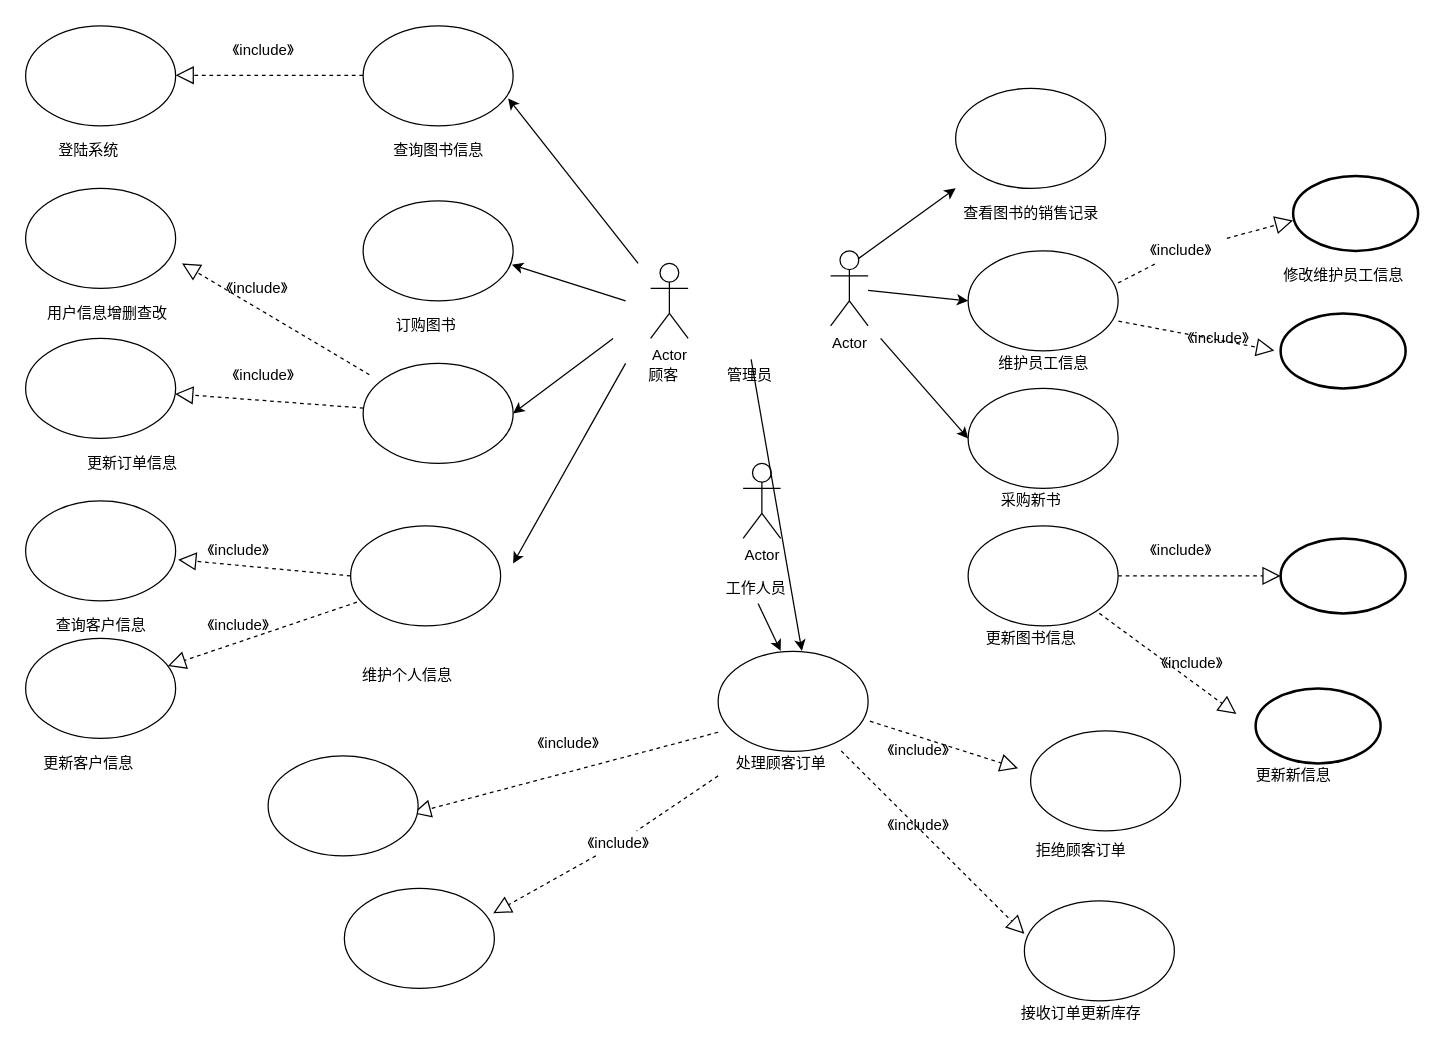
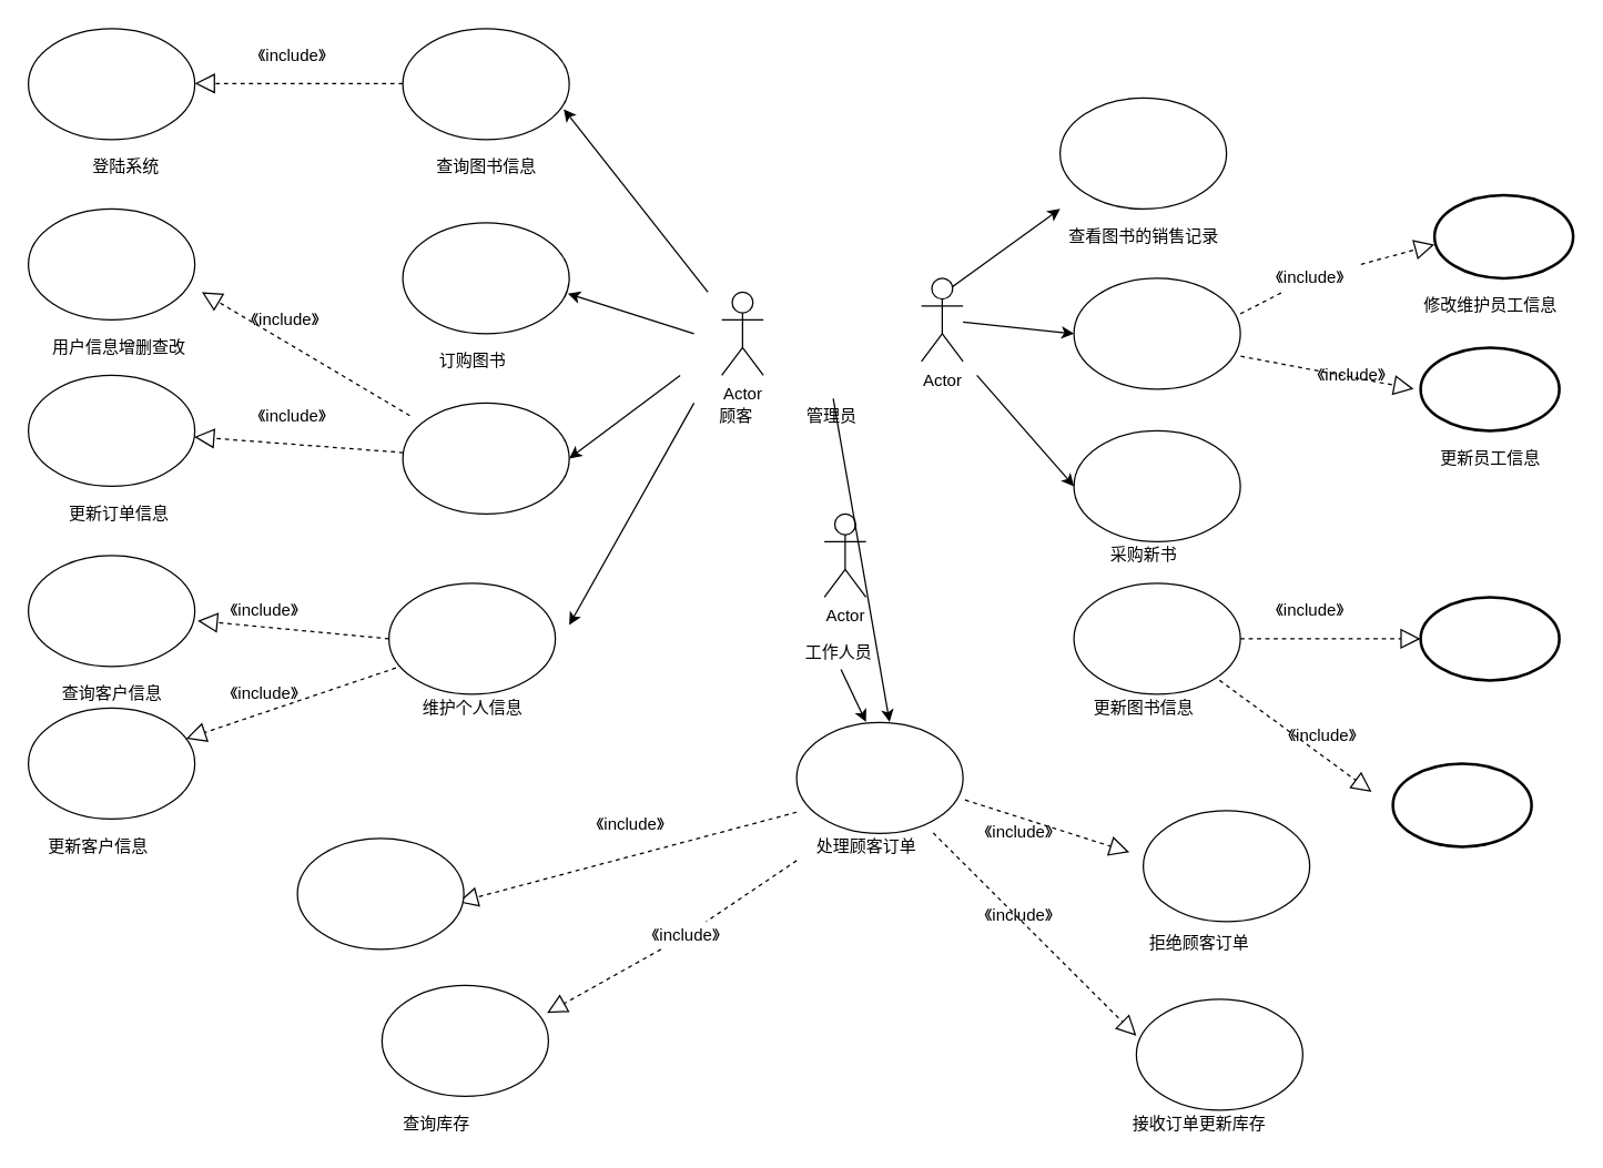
  <mxCell id="0" />
  <mxCell id="1" parent="0" />
  <mxCell id="2" value="" style="ellipse;whiteSpace=wrap;html=1;" vertex="1" parent="1"><mxGeometry x="20" y="20" width="120" height="80" as="geometry" /></mxCell>
- <mxCell id="3" value="登陆系统" style="text;html=1;align=center;verticalAlign=middle;resizable=0;points=[];autosize=1;strokeColor=none;fillColor=none;" vertex="1" parent="1"><mxGeometry x="40" y="110" width="60" height="20" as="geometry" /></mxCell>
+ <mxCell id="3" value="登陆系统" style="text;html=1;align=center;verticalAlign=middle;resizable=0;points=[];autosize=1;strokeColor=none;fillColor=none;" vertex="1" parent="1"><mxGeometry x="60" y="110" width="60" height="20" as="geometry" /></mxCell>
  <mxCell id="4" value="" style="ellipse;whiteSpace=wrap;html=1;" vertex="1" parent="1"><mxGeometry x="20" y="150" width="120" height="80" as="geometry" /></mxCell>
  <mxCell id="5" value="用户信息增删查改" style="text;html=1;align=center;verticalAlign=middle;resizable=0;points=[];autosize=1;strokeColor=none;fillColor=none;" vertex="1" parent="1"><mxGeometry x="30" y="240" width="110" height="20" as="geometry" /></mxCell>
  <mxCell id="6" value="" style="ellipse;whiteSpace=wrap;html=1;" vertex="1" parent="1"><mxGeometry x="20" y="270" width="120" height="80" as="geometry" /></mxCell>
- <mxCell id="7" value="更新订单信息" style="text;html=1;align=center;verticalAlign=middle;resizable=0;points=[];autosize=1;strokeColor=none;fillColor=none;" vertex="1" parent="1"><mxGeometry x="60" y="360" width="90" height="20" as="geometry" /></mxCell>
+ <mxCell id="7" value="更新订单信息" style="text;html=1;align=center;verticalAlign=middle;resizable=0;points=[];autosize=1;strokeColor=none;fillColor=none;" vertex="1" parent="1"><mxGeometry x="40" y="360" width="90" height="20" as="geometry" /></mxCell>
  <mxCell id="8" value="" style="ellipse;whiteSpace=wrap;html=1;" vertex="1" parent="1"><mxGeometry x="20" y="400" width="120" height="80" as="geometry" /></mxCell>
  <mxCell id="9" value="查询客户信息" style="text;html=1;align=center;verticalAlign=middle;resizable=0;points=[];autosize=1;strokeColor=none;fillColor=none;" vertex="1" parent="1"><mxGeometry x="35" y="490" width="90" height="20" as="geometry" /></mxCell>
  <mxCell id="10" value="" style="ellipse;whiteSpace=wrap;html=1;" vertex="1" parent="1"><mxGeometry x="20" y="510" width="120" height="80" as="geometry" /></mxCell>
  <mxCell id="11" value="更新客户信息" style="text;html=1;align=center;verticalAlign=middle;resizable=0;points=[];autosize=1;strokeColor=none;fillColor=none;" vertex="1" parent="1"><mxGeometry x="25" y="600" width="90" height="20" as="geometry" /></mxCell>
  <mxCell id="12" value="" style="endArrow=block;dashed=1;endFill=0;endSize=12;html=1;rounded=0;" edge="1" parent="1"><mxGeometry width="160" relative="1" as="geometry"><mxPoint x="290" y="59.5" as="sourcePoint" /><mxPoint x="140" y="59.5" as="targetPoint" /></mxGeometry></mxCell>
  <mxCell id="13" value="《include》" style="text;html=1;align=center;verticalAlign=middle;resizable=0;points=[];autosize=1;strokeColor=none;fillColor=none;" vertex="1" parent="1"><mxGeometry x="170" y="30" width="80" height="20" as="geometry" /></mxCell>
  <mxCell id="14" value="" style="ellipse;whiteSpace=wrap;html=1;" vertex="1" parent="1"><mxGeometry x="290" y="20" width="120" height="80" as="geometry" /></mxCell>
  <mxCell id="15" value="查询图书信息" style="text;html=1;align=center;verticalAlign=middle;resizable=0;points=[];autosize=1;strokeColor=none;fillColor=none;" vertex="1" parent="1"><mxGeometry x="305" y="110" width="90" height="20" as="geometry" /></mxCell>
  <mxCell id="16" value="" style="ellipse;whiteSpace=wrap;html=1;" vertex="1" parent="1"><mxGeometry x="290" y="160" width="120" height="80" as="geometry" /></mxCell>
  <mxCell id="17" value="订购图书" style="text;html=1;align=center;verticalAlign=middle;resizable=0;points=[];autosize=1;strokeColor=none;fillColor=none;" vertex="1" parent="1"><mxGeometry x="310" y="250" width="60" height="20" as="geometry" /></mxCell>
  <mxCell id="18" value="" style="ellipse;whiteSpace=wrap;html=1;" vertex="1" parent="1"><mxGeometry x="290" y="290" width="120" height="80" as="geometry" /></mxCell>
  <mxCell id="19" value="" style="endArrow=block;dashed=1;endFill=0;endSize=12;html=1;rounded=0;exitX=0.083;exitY=0.238;exitDx=0;exitDy=0;exitPerimeter=0;" edge="1" parent="1"><mxGeometry width="160" relative="1" as="geometry"><mxPoint x="295" y="299.04" as="sourcePoint" /><mxPoint x="145.04" y="210" as="targetPoint" /></mxGeometry></mxCell>
  <mxCell id="20" value="《include》" style="text;html=1;align=center;verticalAlign=middle;resizable=0;points=[];autosize=1;strokeColor=none;fillColor=none;" vertex="1" parent="1"><mxGeometry x="165.04" y="220" width="80" height="20" as="geometry" /></mxCell>
  <mxCell id="21" value="" style="endArrow=block;dashed=1;endFill=0;endSize=12;html=1;rounded=0;" edge="1" parent="1" source="18" target="6"><mxGeometry width="160" relative="1" as="geometry"><mxPoint x="160" y="210" as="sourcePoint" /><mxPoint x="30" y="140" as="targetPoint" /></mxGeometry></mxCell>
  <mxCell id="22" value="《include》" style="text;html=1;align=center;verticalAlign=middle;resizable=0;points=[];autosize=1;strokeColor=none;fillColor=none;" vertex="1" parent="1"><mxGeometry x="170" y="290" width="80" height="20" as="geometry" /></mxCell>
  <mxCell id="23" value="" style="ellipse;whiteSpace=wrap;html=1;" vertex="1" parent="1"><mxGeometry x="280" y="420" width="120" height="80" as="geometry" /></mxCell>
- <mxCell id="24" value="维护个人信息" style="text;html=1;align=center;verticalAlign=middle;resizable=0;points=[];autosize=1;strokeColor=none;fillColor=none;" vertex="1" parent="1"><mxGeometry x="280" y="530" width="90" height="20" as="geometry" /></mxCell>
+ <mxCell id="24" value="维护个人信息" style="text;html=1;align=center;verticalAlign=middle;resizable=0;points=[];autosize=1;strokeColor=none;fillColor=none;" vertex="1" parent="1"><mxGeometry x="295" y="500" width="90" height="20" as="geometry" /></mxCell>
  <mxCell id="25" value="" style="endArrow=block;dashed=1;endFill=0;endSize=12;html=1;rounded=0;exitX=0;exitY=0.5;exitDx=0;exitDy=0;entryX=1.017;entryY=0.588;entryDx=0;entryDy=0;entryPerimeter=0;" edge="1" parent="1" source="23" target="8"><mxGeometry width="160" relative="1" as="geometry"><mxPoint x="160" y="390" as="sourcePoint" /><mxPoint x="30" y="370" as="targetPoint" /></mxGeometry></mxCell>
  <mxCell id="26" value="《include》" style="text;html=1;align=center;verticalAlign=middle;resizable=0;points=[];autosize=1;strokeColor=none;fillColor=none;" vertex="1" parent="1"><mxGeometry x="150" y="430" width="80" height="20" as="geometry" /></mxCell>
  <mxCell id="27" value="" style="endArrow=block;dashed=1;endFill=0;endSize=12;html=1;rounded=0;exitX=0.042;exitY=0.763;exitDx=0;exitDy=0;exitPerimeter=0;" edge="1" parent="1" source="23" target="10"><mxGeometry width="160" relative="1" as="geometry"><mxPoint x="160" y="390" as="sourcePoint" /><mxPoint x="320" y="390" as="targetPoint" /></mxGeometry></mxCell>
  <mxCell id="28" value="《include》" style="text;html=1;align=center;verticalAlign=middle;resizable=0;points=[];autosize=1;strokeColor=none;fillColor=none;" vertex="1" parent="1"><mxGeometry x="150" y="490" width="80" height="20" as="geometry" /></mxCell>
  <mxCell id="29" value="" style="endArrow=classic;html=1;rounded=0;entryX=0.967;entryY=0.725;entryDx=0;entryDy=0;entryPerimeter=0;" edge="1" parent="1" target="14"><mxGeometry width="50" height="50" relative="1" as="geometry"><mxPoint x="510" y="210" as="sourcePoint" /><mxPoint x="500" y="180" as="targetPoint" /></mxGeometry></mxCell>
  <mxCell id="30" value="" style="endArrow=classic;html=1;rounded=0;entryX=0.992;entryY=0.638;entryDx=0;entryDy=0;entryPerimeter=0;" edge="1" parent="1" target="16"><mxGeometry width="50" height="50" relative="1" as="geometry"><mxPoint x="500" y="240" as="sourcePoint" /><mxPoint x="500" y="180" as="targetPoint" /></mxGeometry></mxCell>
  <mxCell id="31" value="" style="endArrow=classic;html=1;rounded=0;entryX=1;entryY=0.5;entryDx=0;entryDy=0;" edge="1" parent="1" target="18"><mxGeometry width="50" height="50" relative="1" as="geometry"><mxPoint x="490" y="270" as="sourcePoint" /><mxPoint x="500" y="180" as="targetPoint" /></mxGeometry></mxCell>
  <mxCell id="32" value="" style="endArrow=classic;html=1;rounded=0;" edge="1" parent="1"><mxGeometry width="50" height="50" relative="1" as="geometry"><mxPoint x="500" y="290" as="sourcePoint" /><mxPoint x="410" y="450" as="targetPoint" /></mxGeometry></mxCell>
  <mxCell id="33" value="Actor" style="shape=umlActor;verticalLabelPosition=bottom;verticalAlign=top;html=1;outlineConnect=0;" vertex="1" parent="1"><mxGeometry x="520" y="210" width="30" height="60" as="geometry" /></mxCell>
  <mxCell id="34" value="顾客" style="text;html=1;align=center;verticalAlign=middle;resizable=0;points=[];autosize=1;strokeColor=none;fillColor=none;" vertex="1" parent="1"><mxGeometry x="510" y="290" width="40" height="20" as="geometry" /></mxCell>
  <mxCell id="35" value="Actor" style="shape=umlActor;verticalLabelPosition=bottom;verticalAlign=top;html=1;outlineConnect=0;" vertex="1" parent="1"><mxGeometry x="664" y="200" width="30" height="60" as="geometry" /></mxCell>
  <mxCell id="36" value="管理员" style="text;html=1;align=center;verticalAlign=middle;resizable=0;points=[];autosize=1;strokeColor=none;fillColor=none;" vertex="1" parent="1"><mxGeometry x="574" y="290" width="50" height="20" as="geometry" /></mxCell>
  <mxCell id="37" value="" style="endArrow=classic;html=1;rounded=0;exitX=0.75;exitY=0.1;exitDx=0;exitDy=0;exitPerimeter=0;" edge="1" parent="1" source="35"><mxGeometry width="50" height="50" relative="1" as="geometry"><mxPoint x="784" y="330" as="sourcePoint" /><mxPoint x="764" y="150" as="targetPoint" /></mxGeometry></mxCell>
  <mxCell id="38" value="" style="ellipse;whiteSpace=wrap;html=1;" vertex="1" parent="1"><mxGeometry x="764" y="70" width="120" height="80" as="geometry" /></mxCell>
  <mxCell id="39" value="查看图书的销售记录" style="text;html=1;align=center;verticalAlign=middle;resizable=0;points=[];autosize=1;strokeColor=none;fillColor=none;" vertex="1" parent="1"><mxGeometry x="764" y="160" width="120" height="20" as="geometry" /></mxCell>
  <mxCell id="40" value="" style="ellipse;whiteSpace=wrap;html=1;" vertex="1" parent="1"><mxGeometry x="774" y="200" width="120" height="80" as="geometry" /></mxCell>
  <mxCell id="41" value="" style="endArrow=classic;html=1;rounded=0;entryX=0;entryY=0.5;entryDx=0;entryDy=0;" edge="1" parent="1" source="35" target="40"><mxGeometry width="50" height="50" relative="1" as="geometry"><mxPoint x="784" y="330" as="sourcePoint" /><mxPoint x="834" y="280" as="targetPoint" /></mxGeometry></mxCell>
- <mxCell id="42" value="维护员工信息" style="text;html=1;align=center;verticalAlign=middle;resizable=0;points=[];autosize=1;strokeColor=none;fillColor=none;" vertex="1" parent="1"><mxGeometry x="789" y="280" width="90" height="20" as="geometry" /></mxCell>
  <mxCell id="43" value="" style="ellipse;whiteSpace=wrap;html=1;" vertex="1" parent="1"><mxGeometry x="774" y="310" width="120" height="80" as="geometry" /></mxCell>
  <mxCell id="44" value="采购新书" style="text;html=1;align=center;verticalAlign=middle;resizable=0;points=[];autosize=1;strokeColor=none;fillColor=none;" vertex="1" parent="1"><mxGeometry x="794" y="390" width="60" height="20" as="geometry" /></mxCell>
  <mxCell id="45" value="" style="endArrow=classic;html=1;rounded=0;entryX=0;entryY=0.5;entryDx=0;entryDy=0;" edge="1" parent="1" target="43"><mxGeometry width="50" height="50" relative="1" as="geometry"><mxPoint x="704" y="270" as="sourcePoint" /><mxPoint x="834" y="280" as="targetPoint" /></mxGeometry></mxCell>
  <mxCell id="46" value="" style="ellipse;whiteSpace=wrap;html=1;" vertex="1" parent="1"><mxGeometry x="774" y="420" width="120" height="80" as="geometry" /></mxCell>
  <mxCell id="47" value="更新图书信息" style="text;html=1;align=center;verticalAlign=middle;resizable=0;points=[];autosize=1;strokeColor=none;fillColor=none;" vertex="1" parent="1"><mxGeometry x="779" y="500" width="90" height="20" as="geometry" /></mxCell>
  <mxCell id="48" value="" style="endArrow=block;dashed=1;endFill=0;endSize=12;html=1;rounded=0;startArrow=none;" edge="1" parent="1" source="49"><mxGeometry width="160" relative="1" as="geometry"><mxPoint x="894" y="225.64" as="sourcePoint" /><mxPoint x="1034" y="175.64" as="targetPoint" /></mxGeometry></mxCell>
  <mxCell id="49" value="《include》" style="text;html=1;align=center;verticalAlign=middle;resizable=0;points=[];autosize=1;strokeColor=none;fillColor=none;" vertex="1" parent="1"><mxGeometry x="904" y="190" width="80" height="20" as="geometry" /></mxCell>
  <mxCell id="50" value="" style="endArrow=none;dashed=1;endFill=0;endSize=12;html=1;rounded=0;" edge="1" parent="1" target="49"><mxGeometry width="160" relative="1" as="geometry"><mxPoint x="894" y="225.64" as="sourcePoint" /><mxPoint x="1034" y="175.64" as="targetPoint" /></mxGeometry></mxCell>
  <mxCell id="51" value="" style="strokeWidth=2;html=1;shape=mxgraph.flowchart.start_1;whiteSpace=wrap;" vertex="1" parent="1"><mxGeometry x="1034" y="140" width="100" height="60" as="geometry" /></mxCell>
  <mxCell id="52" value="修改维护员工信息" style="text;html=1;align=center;verticalAlign=middle;resizable=0;points=[];autosize=1;strokeColor=none;fillColor=none;" vertex="1" parent="1"><mxGeometry x="1019" y="210" width="110" height="20" as="geometry" /></mxCell>
  <mxCell id="53" value="" style="endArrow=block;dashed=1;endFill=0;endSize=12;html=1;rounded=0;exitX=1.002;exitY=0.703;exitDx=0;exitDy=0;exitPerimeter=0;entryX=1.057;entryY=0.988;entryDx=0;entryDy=0;entryPerimeter=0;" edge="1" parent="1" source="40" target="54"><mxGeometry width="160" relative="1" as="geometry"><mxPoint x="1054.727" y="295.644" as="sourcePoint" /><mxPoint x="1164" y="310" as="targetPoint" /></mxGeometry></mxCell>
  <mxCell id="54" value="《include》" style="text;html=1;align=center;verticalAlign=middle;resizable=0;points=[];autosize=1;strokeColor=none;fillColor=none;" vertex="1" parent="1"><mxGeometry x="934.37" y="260" width="80" height="20" as="geometry" /></mxCell>
  <mxCell id="55" value="" style="strokeWidth=2;html=1;shape=mxgraph.flowchart.start_1;whiteSpace=wrap;" vertex="1" parent="1"><mxGeometry x="1024" y="250" width="100" height="60" as="geometry" /></mxCell>
+ <mxCell id="56" value="更新员工信息" style="text;html=1;align=center;verticalAlign=middle;resizable=0;points=[];autosize=1;strokeColor=none;fillColor=none;" vertex="1" parent="1"><mxGeometry x="1029" y="320" width="90" height="20" as="geometry" /></mxCell>
  <mxCell id="57" value="" style="endArrow=block;dashed=1;endFill=0;endSize=12;html=1;rounded=0;" edge="1" parent="1"><mxGeometry width="160" relative="1" as="geometry"><mxPoint x="894" y="460" as="sourcePoint" /><mxPoint x="1024" y="460" as="targetPoint" /></mxGeometry></mxCell>
  <mxCell id="58" value="《include》" style="text;html=1;align=center;verticalAlign=middle;resizable=0;points=[];autosize=1;strokeColor=none;fillColor=none;" vertex="1" parent="1"><mxGeometry x="904" y="430" width="80" height="20" as="geometry" /></mxCell>
  <mxCell id="59" value="" style="strokeWidth=2;html=1;shape=mxgraph.flowchart.start_1;whiteSpace=wrap;" vertex="1" parent="1"><mxGeometry x="1024" y="430" width="100" height="60" as="geometry" /></mxCell>
  <mxCell id="60" value="" style="endArrow=block;dashed=1;endFill=0;endSize=12;html=1;rounded=0;" edge="1" parent="1"><mxGeometry width="160" relative="1" as="geometry"><mxPoint x="879.002" y="489.998" as="sourcePoint" /><mxPoint x="988.61" y="570.42" as="targetPoint" /></mxGeometry></mxCell>
  <mxCell id="61" value="《include》" style="text;html=1;align=center;verticalAlign=middle;resizable=0;points=[];autosize=1;strokeColor=none;fillColor=none;" vertex="1" parent="1"><mxGeometry x="913.25" y="520.42" width="80" height="20" as="geometry" /></mxCell>
  <mxCell id="62" value="" style="strokeWidth=2;html=1;shape=mxgraph.flowchart.start_1;whiteSpace=wrap;" vertex="1" parent="1"><mxGeometry x="1004" y="550" width="100" height="60" as="geometry" /></mxCell>
- <mxCell id="63" value="更新新信息" style="text;html=1;align=center;verticalAlign=middle;resizable=0;points=[];autosize=1;strokeColor=none;fillColor=none;" vertex="1" parent="1"><mxGeometry x="994" y="610" width="80" height="20" as="geometry" /></mxCell>
  <mxCell id="64" value="Actor" style="shape=umlActor;verticalLabelPosition=bottom;verticalAlign=top;html=1;outlineConnect=0;" vertex="1" parent="1"><mxGeometry x="594" y="370" width="30" height="60" as="geometry" /></mxCell>
  <mxCell id="65" value="工作人员" style="text;html=1;align=center;verticalAlign=middle;resizable=0;points=[];autosize=1;strokeColor=none;fillColor=none;" vertex="1" parent="1"><mxGeometry x="574" y="460" width="60" height="20" as="geometry" /></mxCell>
  <mxCell id="66" value="" style="endArrow=classic;html=1;rounded=0;exitX=0.533;exitY=1.106;exitDx=0;exitDy=0;exitPerimeter=0;" edge="1" parent="1" source="65"><mxGeometry width="50" height="50" relative="1" as="geometry"><mxPoint x="474" y="510" as="sourcePoint" /><mxPoint x="624" y="520" as="targetPoint" /></mxGeometry></mxCell>
  <mxCell id="67" value="" style="endArrow=classic;html=1;rounded=0;exitX=0.528;exitY=-0.159;exitDx=0;exitDy=0;exitPerimeter=0;" edge="1" parent="1" source="36"><mxGeometry width="50" height="50" relative="1" as="geometry"><mxPoint x="474" y="510" as="sourcePoint" /><mxPoint x="641" y="520" as="targetPoint" /></mxGeometry></mxCell>
  <mxCell id="68" value="" style="ellipse;whiteSpace=wrap;html=1;" vertex="1" parent="1"><mxGeometry x="574" y="520.42" width="120" height="80" as="geometry" /></mxCell>
  <mxCell id="69" value="处理顾客订单" style="text;html=1;align=center;verticalAlign=middle;resizable=0;points=[];autosize=1;strokeColor=none;fillColor=none;" vertex="1" parent="1"><mxGeometry x="579" y="600" width="90" height="20" as="geometry" /></mxCell>
  <mxCell id="70" value="" style="endArrow=block;dashed=1;endFill=0;endSize=12;html=1;rounded=0;exitX=1.012;exitY=0.698;exitDx=0;exitDy=0;exitPerimeter=0;" edge="1" parent="1" source="68"><mxGeometry width="160" relative="1" as="geometry"><mxPoint x="814.727" y="625.644" as="sourcePoint" /><mxPoint x="814" y="614" as="targetPoint" /></mxGeometry></mxCell>
  <mxCell id="71" value="《include》" style="text;html=1;align=center;verticalAlign=middle;resizable=0;points=[];autosize=1;strokeColor=none;fillColor=none;" vertex="1" parent="1"><mxGeometry x="694.37" y="590" width="80" height="20" as="geometry" /></mxCell>
  <mxCell id="72" value="" style="ellipse;whiteSpace=wrap;html=1;" vertex="1" parent="1"><mxGeometry x="824" y="584" width="120" height="80" as="geometry" /></mxCell>
  <mxCell id="73" value="拒绝顾客订单" style="text;html=1;align=center;verticalAlign=middle;resizable=0;points=[];autosize=1;strokeColor=none;fillColor=none;" vertex="1" parent="1"><mxGeometry x="819" y="670" width="90" height="20" as="geometry" /></mxCell>
  <mxCell id="74" value="" style="endArrow=block;dashed=1;endFill=0;endSize=12;html=1;rounded=0;" edge="1" parent="1"><mxGeometry width="160" relative="1" as="geometry"><mxPoint x="672.433" y="600.005" as="sourcePoint" /><mxPoint x="819" y="746.37" as="targetPoint" /></mxGeometry></mxCell>
  <mxCell id="75" value="《include》" style="text;html=1;align=center;verticalAlign=middle;resizable=0;points=[];autosize=1;strokeColor=none;fillColor=none;" vertex="1" parent="1"><mxGeometry x="694" y="650" width="80" height="20" as="geometry" /></mxCell>
  <mxCell id="76" value="" style="ellipse;whiteSpace=wrap;html=1;" vertex="1" parent="1"><mxGeometry x="819" y="720" width="120" height="80" as="geometry" /></mxCell>
  <mxCell id="77" value="接收订单更新库存" style="text;html=1;align=center;verticalAlign=middle;resizable=0;points=[];autosize=1;strokeColor=none;fillColor=none;" vertex="1" parent="1"><mxGeometry x="809" y="800" width="110" height="20" as="geometry" /></mxCell>
  <mxCell id="78" value="" style="endArrow=block;dashed=1;endFill=0;endSize=12;html=1;rounded=0;" edge="1" parent="1"><mxGeometry width="160" relative="1" as="geometry"><mxPoint x="573.999" y="585.087" as="sourcePoint" /><mxPoint x="329.82" y="650" as="targetPoint" /></mxGeometry></mxCell>
  <mxCell id="79" value="《include》" style="text;html=1;align=center;verticalAlign=middle;resizable=0;points=[];autosize=1;strokeColor=none;fillColor=none;" vertex="1" parent="1"><mxGeometry x="414" y="584" width="80" height="20" as="geometry" /></mxCell>
  <mxCell id="80" value="" style="ellipse;whiteSpace=wrap;html=1;" vertex="1" parent="1"><mxGeometry x="214" y="604" width="120" height="80" as="geometry" /></mxCell>
  <mxCell id="81" value="" style="endArrow=block;dashed=1;endFill=0;endSize=12;html=1;rounded=0;startArrow=none;" edge="1" parent="1" source="82"><mxGeometry width="160" relative="1" as="geometry"><mxPoint x="574" y="620" as="sourcePoint" /><mxPoint y="730" as="targetPoint" x="394" /></mxGeometry></mxCell>
  <mxCell id="82" value="《include》" style="text;html=1;align=center;verticalAlign=middle;resizable=0;points=[];autosize=1;strokeColor=none;fillColor=none;" vertex="1" parent="1"><mxGeometry x="454" y="664" width="80" height="20" as="geometry" /></mxCell>
  <mxCell id="83" value="" style="endArrow=none;dashed=1;endFill=0;endSize=12;html=1;rounded=0;" edge="1" parent="1" target="82"><mxGeometry width="160" relative="1" as="geometry"><mxPoint x="574" y="620" as="sourcePoint" /><mxPoint y="730" as="targetPoint" x="394" /></mxGeometry></mxCell>
  <mxCell id="84" value="" style="ellipse;whiteSpace=wrap;html=1;" vertex="1" parent="1"><mxGeometry x="275" y="710" width="120" height="80" as="geometry" /></mxCell>
+ <mxCell id="85" value="查询库存" style="text;html=1;align=center;verticalAlign=middle;resizable=0;points=[];autosize=1;strokeColor=none;fillColor=none;" vertex="1" parent="1"><mxGeometry x="284" y="800" width="60" height="20" as="geometry" /></mxCell>
